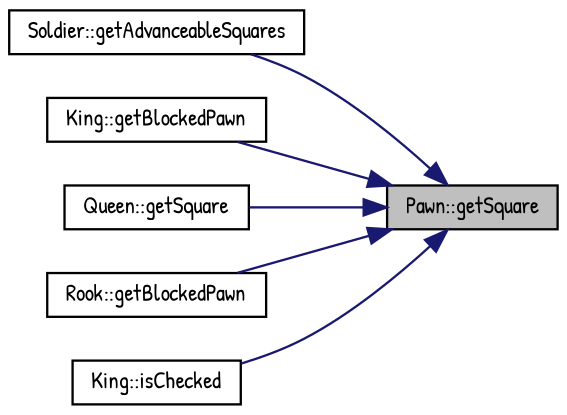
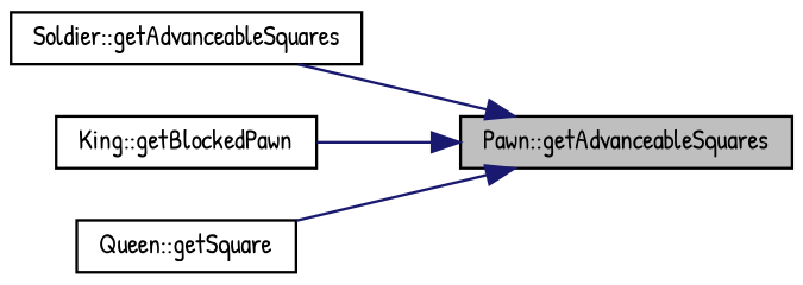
  digraph {
    fontname="Patrick Hand"
    rankdir=RL
    node [color=black fontname="Patrick Hand" fontsize=10 shape=record]
    edge [color=midnightblue dir=back fontname="Patrick Hand" fontsize=10 labelfontname=Helvetica labelfontsize=10 style=solid]
-   n1 [fillcolor=grey75 fontcolor=black height=0.2 label="Pawn::getSquare" style=filled width=0.4]
+   n1 [fillcolor=grey75 fontcolor=black height=0.2 label="Pawn::getAdvanceableSquares" style=filled width=0.4]
    n2 [height=0.2 label="Soldier::getAdvanceableSquares" width=0.4]
    n3 [height=0.2 label="King::getBlockedPawn" width=0.4]
    n4 [height=0.2 label="Queen::getSquare" width=0.4]
-   n5 [height=0.2 label="Rook::getBlockedPawn" width=0.4]
-   n6 [height=0.2 label="King::isChecked" width=0.4]
    n1 -> n2
    n1 -> n3
    n1 -> n4
-   n1 -> n5
-   n1 -> n6
  }
